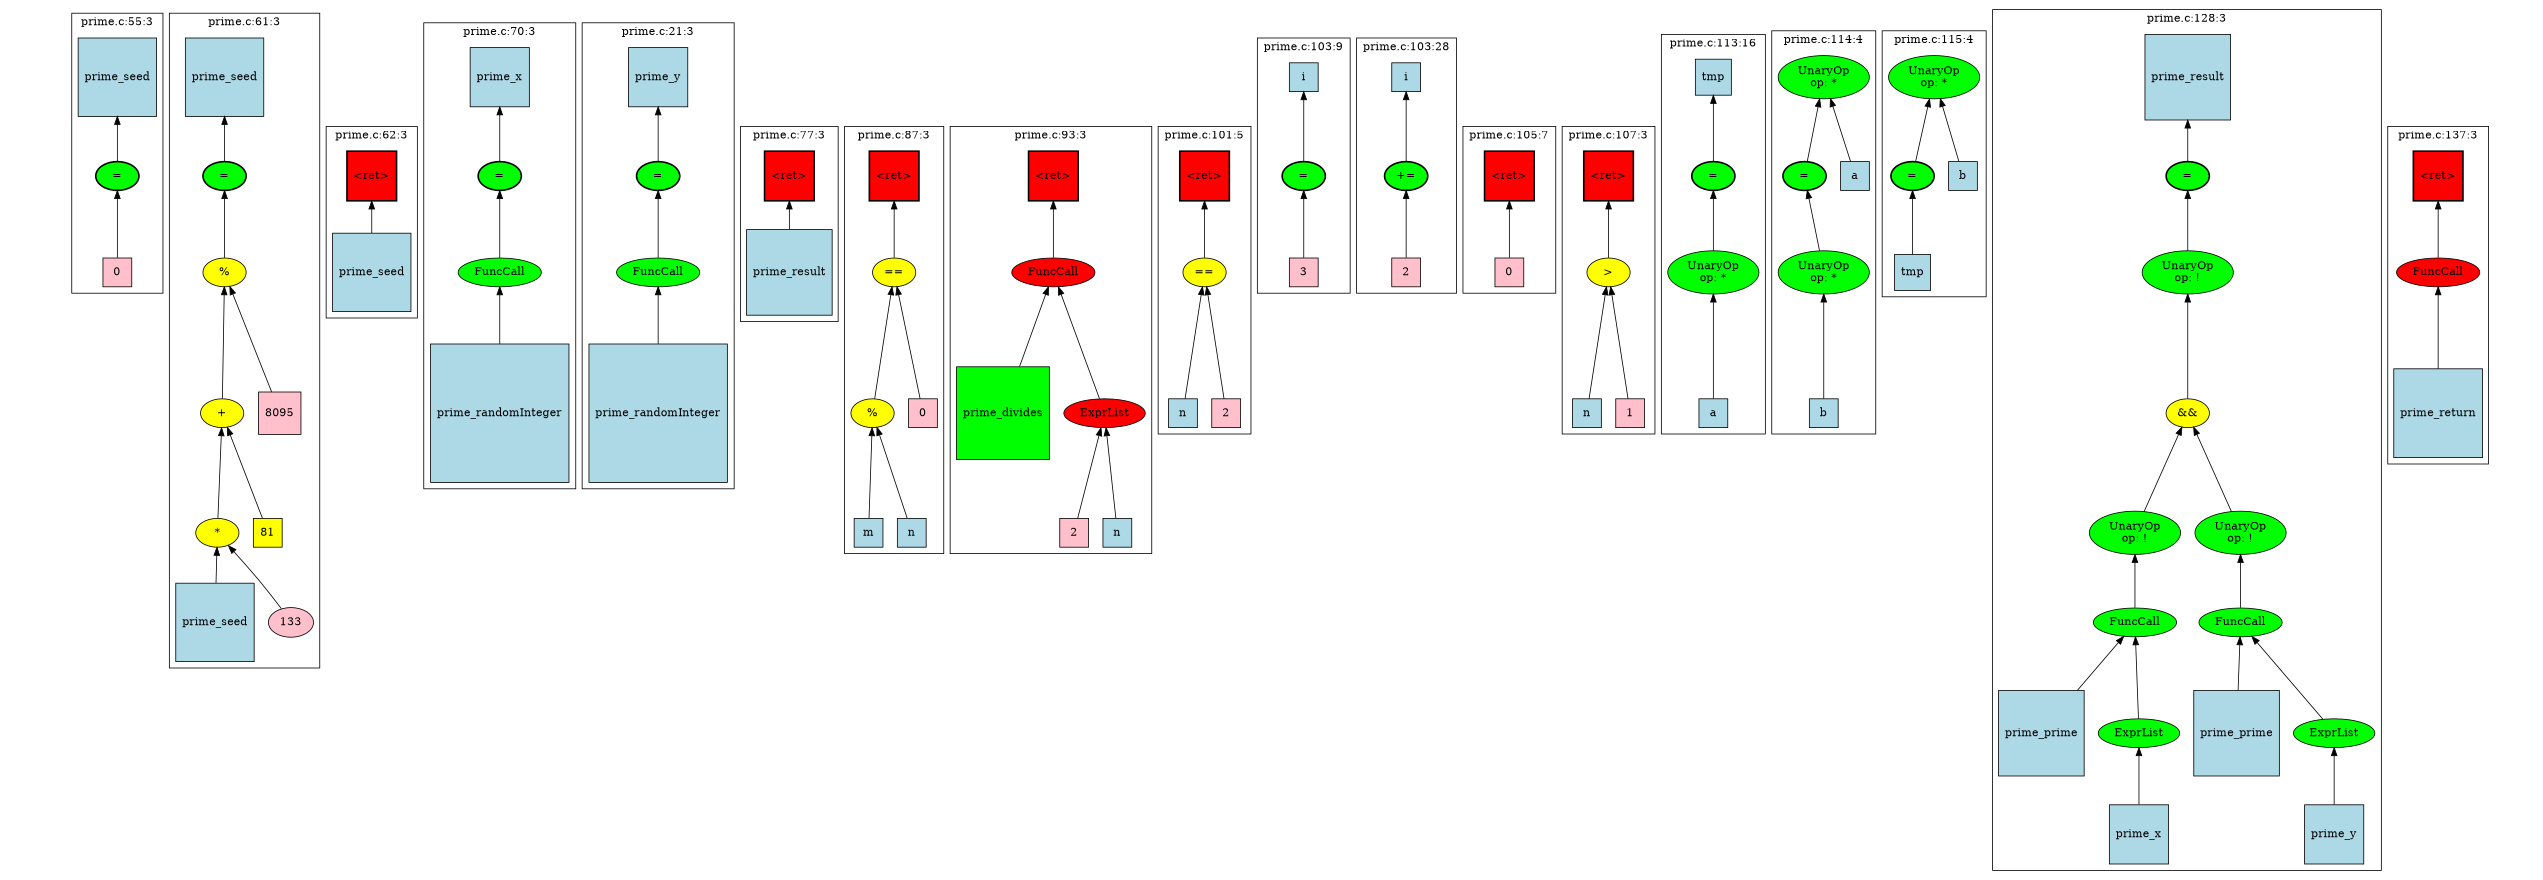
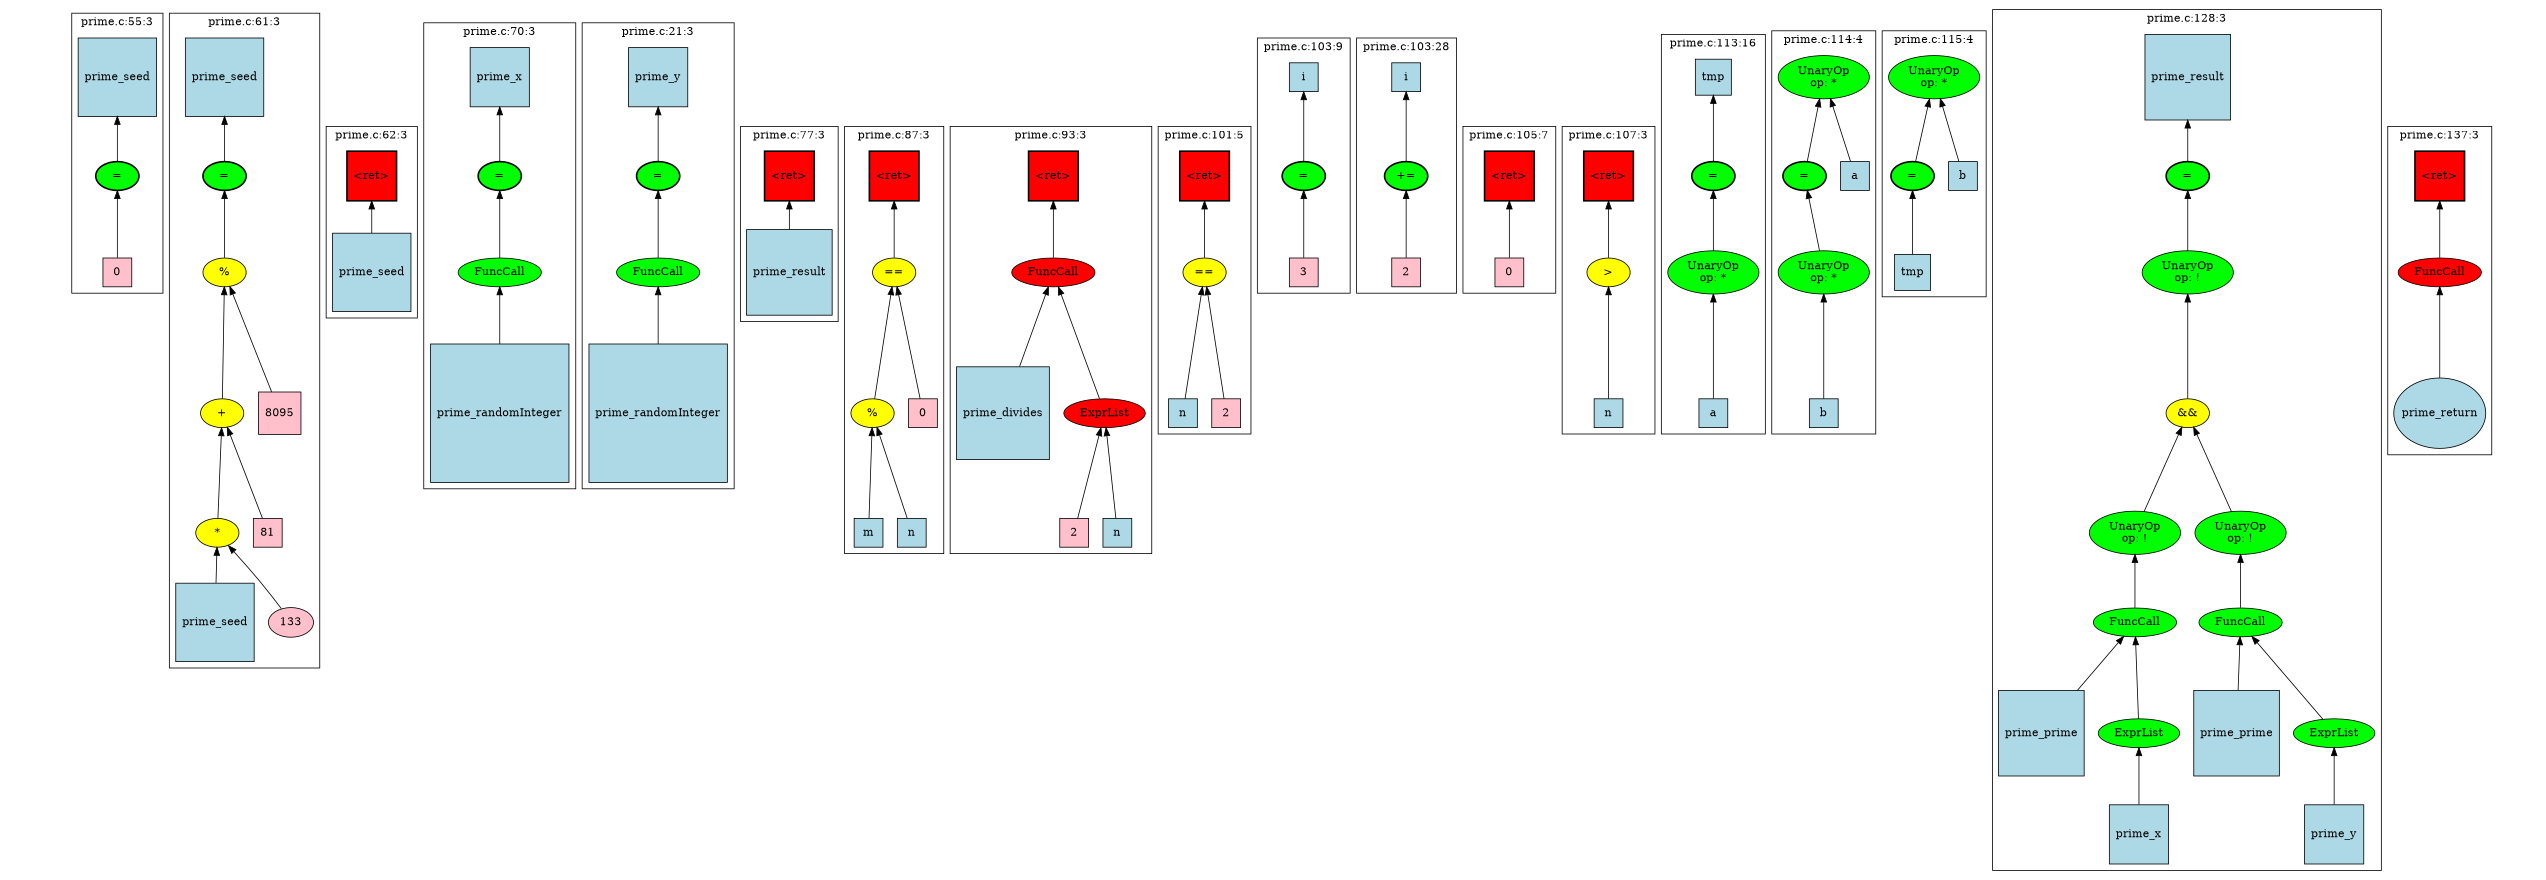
  strict graph {
    newrank=true
    node [style=filled fillcolor=lightblue shape=square]
    edge [dir=back]
    rank2 [height=0.5 style=invis width=0.013889 fillcolor="" shape=""]
    n2 [fillcolor=green height=0.5 label="=" style="filled,bold" width=0.75 shape=""]
    n3 [fillcolor=green height=0.5 label="=" style="filled,bold" width=0.75 shape=""]
    n4 [fillcolor=red height=0.65278 label="\<ret\>" style="filled,bold" width=0.65278]
    n5 [fillcolor=green height=0.5 label="=" style="filled,bold" width=0.75 shape=""]
    n6 [fillcolor=green height=0.5 label="=" style="filled,bold" width=0.75 shape=""]
    n7 [fillcolor=red height=0.65278 label="\<ret\>" style="filled,bold" width=0.65278]
    n8 [fillcolor=red height=0.65278 label="\<ret\>" style="filled,bold" width=0.65278]
    n9 [fillcolor=red height=0.65278 label="\<ret\>" style="filled,bold" width=0.65278]
    n10 [fillcolor=red height=0.65278 label="\<ret\>" style="filled,bold" width=0.65278]
    n11 [fillcolor=green height=0.5 label="=" style="filled,bold" width=0.75 shape=""]
    n12 [fillcolor=green height=0.5 label="+=" style="filled,bold" width=0.75 shape=""]
    n13 [fillcolor=red height=0.65278 label="\<ret\>" style="filled,bold" width=0.65278]
    n14 [fillcolor=red height=0.65278 label="\<ret\>" style="filled,bold" width=0.65278]
    n15 [fillcolor=green height=0.5 label="=" style="filled,bold" width=0.75 shape=""]
    n16 [fillcolor=green height=0.5 label="=" style="filled,bold" width=0.75 shape=""]
    n17 [fillcolor=green height=0.5 label="=" style="filled,bold" width=0.75 shape=""]
    n18 [fillcolor=green height=0.5 label="=" style="filled,bold" width=0.75 shape=""]
    n19 [fillcolor=red height=0.65278 label="\<ret\>" style="filled,bold" width=0.65278]
    end [height=0.5 style=invis width=0.013889 fillcolor="" shape=""]
    n21 [fillcolor=green height=0.74639 label="UnaryOp\nop: *" width=1.316 shape=""]
    n22 [height=0.5 label=b width=0.5]
    n23 [fillcolor=green height=0.74639 label="UnaryOp\nop: *" width=1.316 shape=""]
    n24 [height=0.5 label=a width=0.5]
    n25 [fillcolor=yellow height=0.5 label=">" width=0.75 shape=""]
    n26 [height=0.5 label=n width=0.5]
-   n27 [fillcolor=pink height=0.5 label=1 width=0.5]
    n28 [fillcolor=green height=0.74639 label="UnaryOp\nop: *" width=1.316 shape=""]
    n29 [height=0.5 label=a width=0.5]
    n30 [height=0.52778 label=tmp width=0.52778]
    n31 [fillcolor=green height=0.74639 label="UnaryOp\nop: !" width=1.316 shape=""]
    n32 [fillcolor=yellow height=0.5 label="&&" width=0.75 shape=""]
    n33 [fillcolor=green height=0.74639 label="UnaryOp\nop: !" width=1.316 shape=""]
    n34 [fillcolor=green height=0.74639 label="UnaryOp\nop: !" width=1.316 shape=""]
    n35 [fillcolor=green height=0.5 label=FuncCall width=1.1916 shape=""]
    n36 [fillcolor=green height=0.5 label=FuncCall width=1.1916 shape=""]
    n37 [height=1.1944 label=prime_result width=1.1944]
    n38 [height=1.2222 label=prime_prime width=1.2222]
    n39 [fillcolor=green height=0.5 label=ExprList width=1.1555 shape=""]
    n40 [height=1.2222 label=prime_prime width=1.2222]
    n41 [fillcolor=green height=0.5 label=ExprList width=1.1555 shape=""]
    n42 [height=0.86111 label=prime_x width=0.86111]
    n43 [height=0.86111 label=prime_y width=0.86111]
    n44 [height=0.52778 label=tmp width=0.52778]
    n45 [fillcolor=green height=0.74639 label="UnaryOp\nop: *" width=1.316 shape=""]
    n46 [height=0.5 label=b width=0.5]
    n47 [fillcolor=red height=0.5 label=FuncCall width=1.1916 shape=""]
-   n48 [height=1.2222 label=prime_return width=1.2222]
+   n48 [height=1.2222 label=prime_return shape=ellipse width=1.2222]
    n49 [fillcolor=pink height=0.5 label=0 width=0.5]
    n50 [height=1.1111 label=prime_seed width=1.1111]
    n51 [fillcolor=yellow height=0.5 label="%" width=0.75 shape=""]
    n52 [fillcolor=yellow height=0.5 label="+" width=0.75 shape=""]
    n53 [fillcolor=pink height=0.61111 label=8095 width=0.61111]
    n54 [fillcolor=yellow height=0.5 label="*" width=0.75 shape=""]
-   n55 [fillcolor=yellow height=0.5 label=81 width=0.5]
+   n55 [fillcolor=pink height=0.5 label=81 width=0.5]
    n56 [height=1.1111 label=prime_seed width=1.1111]
    n57 [fillcolor=pink height=0.51389 label=133 shape=ellipse width=0.51389]
    n58 [height=1.1111 label=prime_seed width=1.1111]
    n59 [height=1.1111 label=prime_seed width=1.1111]
    n60 [fillcolor=green height=0.5 label=FuncCall width=1.1916 shape=""]
    n61 [height=1.8889 label=prime_randomInteger width=1.8889]
    n62 [height=0.86111 label=prime_x width=0.86111]
    n63 [fillcolor=green height=0.5 label=FuncCall width=1.1916 shape=""]
    n64 [height=1.8889 label=prime_randomInteger width=1.8889]
    n65 [height=0.86111 label=prime_y width=0.86111]
    n66 [height=1.1944 label=prime_result width=1.1944]
    n67 [fillcolor=yellow height=0.5 label="==" width=0.75 shape=""]
    n68 [fillcolor=yellow height=0.5 label="%" width=0.75 shape=""]
    n69 [fillcolor=pink height=0.5 label=0 width=0.5]
    n70 [height=0.5 label=m width=0.5]
    n71 [height=0.5 label=n width=0.5]
    n72 [fillcolor=red height=0.5 label=FuncCall width=1.1916 shape=""]
-   n73 [fillcolor=green height=1.3194 label=prime_divides width=1.3194]
+   n73 [height=1.3194 label=prime_divides width=1.3194]
    n74 [fillcolor=red height=0.5 label=ExprList width=1.1555 shape=""]
    n75 [fillcolor=pink height=0.5 label=2 width=0.5]
    n76 [height=0.5 label=n width=0.5]
    n77 [fillcolor=yellow height=0.5 label="==" width=0.75 shape=""]
    n78 [height=0.5 label=n width=0.5]
    n79 [fillcolor=pink height=0.5 label=2 width=0.5]
    n80 [fillcolor=pink height=0.5 label=3 width=0.5]
    n81 [height=0.5 label=i width=0.5]
    n82 [fillcolor=pink height=0.5 label=2 width=0.5]
    n83 [height=0.5 label=i width=0.5]
    n84 [fillcolor=pink height=0.5 label=0 width=0.5]
    rank1 [height=0.5 style=invis width=0.013889 fillcolor="" shape=""]
    subgraph sub_1 {
      rank=same
      rankdir=LR
      rank2
      n2
      n3
      n4
      n5
      n6
      n7
      n8
      n9
      n10
      n11
      n12
      n13
      n14
      n15
      n16
      n17
      n18
      n19
      end
    }
    subgraph cluster_2 {
      label="prime.c:114:4"
      n16
      n21
      n22
      n23
      n24
    }
    subgraph cluster_3 {
      label="prime.c:107:3"
      n14
      n25
      n26
-     n27
    }
    subgraph cluster_4 {
      label="prime.c:113:16"
      n15
      n28
      n29
      n30
    }
    subgraph cluster_5 {
      label="prime.c:128:3"
      n18
      n31
      n32
      n33
      n34
      n35
      n36
      n37
      n38
      n39
      n40
      n41
      n42
      n43
    }
    subgraph cluster_6 {
      label="prime.c:115:4"
      n17
      n44
      n45
      n46
    }
    subgraph cluster_7 {
      label="prime.c:137:3"
      n19
      n47
      n48
    }
    subgraph cluster_8 {
      label="prime.c:55:3"
      n2
      n49
      n50
    }
    subgraph cluster_9 {
      label="prime.c:61:3"
      n3
      n51
      n52
      n53
      n54
      n55
      n56
      n57
      n58
    }
    subgraph cluster_10 {
      label="prime.c:62:3"
      n4
      n59
    }
    subgraph cluster_11 {
      label="prime.c:70:3"
      n5
      n60
      n61
      n62
    }
    subgraph cluster_12 {
      label="prime.c:21:3"
      n6
      n63
      n64
      n65
    }
    subgraph cluster_13 {
      label="prime.c:77:3"
      n7
      n66
    }
    subgraph cluster_14 {
      label="prime.c:87:3"
      n8
      n67
      n68
      n69
      n70
      n71
    }
    subgraph cluster_15 {
      label="prime.c:93:3"
      n9
      n72
      n73
      n74
      n75
      n76
    }
    subgraph cluster_16 {
      label="prime.c:101:5"
      n10
      n77
      n78
      n79
    }
    subgraph cluster_17 {
      label="prime.c:103:9"
      n11
      n80
      n81
    }
    subgraph cluster_18 {
      label="prime.c:103:28"
      n12
      n82
      n83
    }
    subgraph cluster_19 {
      label="prime.c:105:7"
      n13
      n84
    }
    rank2 -- n2 [style=invis dir=""]
    n2 -- n3 [style=invis dir=""]
    n2 -- n49
    n3 -- n4 [style=invis dir=""]
    n3 -- n51
    n4 -- n5 [style=invis dir=""]
    n4 -- n59
    n5 -- n6 [style=invis dir=""]
    n5 -- n60
    n6 -- n7 [style=invis dir=""]
    n6 -- n63
    n7 -- n8 [style=invis dir=""]
    n7 -- n66
    n8 -- n9 [style=invis dir=""]
    n8 -- n67
    n9 -- n10 [style=invis dir=""]
    n9 -- n72
    n10 -- n11 [style=invis dir=""]
    n10 -- n77
    n11 -- n12 [style=invis dir=""]
    n11 -- n80
    n12 -- n13 [style=invis dir=""]
    n12 -- n82
    n13 -- n14 [style=invis dir=""]
    n13 -- n84
    n14 -- n15 [style=invis dir=""]
    n14 -- n25
    n15 -- n16 [style=invis dir=""]
    n15 -- n28
    n16 -- n17 [style=invis dir=""]
    n16 -- n21
    n17 -- n18 [style=invis dir=""]
    n17 -- n44
    n18 -- n19 [style=invis dir=""]
    n18 -- n31
    n19 -- end [style=invis dir=""]
    n19 -- n47
    n21 -- n22
    n23 -- n16
    n23 -- n24
    n25 -- n26
-   n25 -- n27
    n28 -- n29
    n30 -- n15
    n31 -- n32
    n32 -- n33
    n32 -- n34
    n33 -- n35
    n34 -- n36
    n35 -- n38
    n35 -- n39
    n36 -- n40
    n36 -- n41
    n37 -- n18
    n39 -- n42
    n41 -- n43
    n45 -- n17
    n45 -- n46
    n47 -- n48
    n50 -- n2
    n51 -- n52
    n51 -- n53
    n52 -- n54
    n52 -- n55
    n54 -- n56
    n54 -- n57
    n58 -- n3
    n60 -- n61
    n62 -- n5
    n63 -- n64
    n65 -- n6
    n67 -- n68
    n67 -- n69
    n68 -- n70
    n68 -- n71
    n72 -- n73
    n72 -- n74
    n74 -- n75
    n74 -- n76
    n77 -- n78
    n77 -- n79
    n81 -- n11
    n83 -- n12
    rank1 -- rank2 [style=invis dir=""]
  }
